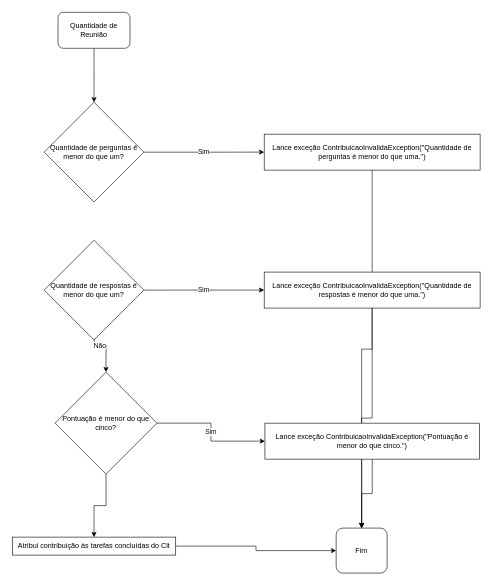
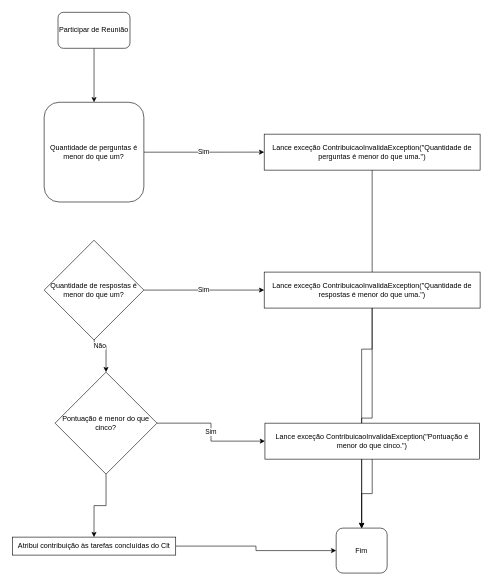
  <mxCell id="0" />
  <mxCell id="1" parent="0" />
  <mxCell id="2" value="" style="edgeStyle=orthogonalEdgeStyle;rounded=0;orthogonalLoop=1;jettySize=auto;html=1;" parent="1" source="3" target="6" edge="1"><mxGeometry relative="1" as="geometry" /></mxCell>
- <mxCell id="3" value="Quantidade de Reunião" style="rounded=1;whiteSpace=wrap;html=1;" parent="1" vertex="1"><mxGeometry x="96.25" width="120" height="60" as="geometry" y="20" /></mxCell>
+ <mxCell id="3" value="Participar de Reunião" style="rounded=1;whiteSpace=wrap;html=1;" parent="1" vertex="1"><mxGeometry x="96.25" width="120" height="60" as="geometry" y="20" /></mxCell>
  <mxCell id="4" value="Fim" style="rounded=1;whiteSpace=wrap;html=1;" parent="1" vertex="1"><mxGeometry x="560" y="880" width="85" height="75" as="geometry" /></mxCell>
  <mxCell id="5" value="Sim" style="edgeStyle=orthogonalEdgeStyle;rounded=0;orthogonalLoop=1;jettySize=auto;html=1;entryX=0;entryY=0.5;entryDx=0;entryDy=0;" parent="1" source="6" target="13" edge="1"><mxGeometry relative="1" as="geometry" /></mxCell>
- <mxCell id="6" value="Quantidade de perguntas é menor do que um?" style="rhombus;whiteSpace=wrap;html=1;" parent="1" vertex="1"><mxGeometry x="73.13" y="170" width="166.25" height="166.25" as="geometry" /></mxCell>
+ <mxCell id="6" value="Quantidade de perguntas é menor do que um?" style="whiteSpace=wrap;html=1;rounded=1;" parent="1" vertex="1"><mxGeometry x="73.13" y="170" width="166.25" height="166.25" as="geometry" /></mxCell>
  <mxCell id="7" value="Não" style="edgeStyle=orthogonalEdgeStyle;rounded=0;orthogonalLoop=1;jettySize=auto;html=1;entryX=0.5;entryY=0;entryDx=0;entryDy=0;" parent="1" target="11" edge="1"><mxGeometry relative="1" as="geometry"><mxPoint x="156.25" y="530" as="sourcePoint" /></mxGeometry></mxCell>
  <mxCell id="8" value="Sim" style="edgeStyle=orthogonalEdgeStyle;rounded=0;orthogonalLoop=1;jettySize=auto;html=1;entryX=0;entryY=0.5;entryDx=0;entryDy=0;exitX=1;exitY=0.5;exitDx=0;exitDy=0;" parent="1" source="20" target="15" edge="1"><mxGeometry relative="1" as="geometry"><mxPoint x="216.25" y="470" as="sourcePoint" /></mxGeometry></mxCell>
  <mxCell id="9" value="Sim" style="edgeStyle=orthogonalEdgeStyle;rounded=0;orthogonalLoop=1;jettySize=auto;html=1;entryX=0;entryY=0.5;entryDx=0;entryDy=0;" parent="1" source="11" target="17" edge="1"><mxGeometry relative="1" as="geometry" /></mxCell>
  <mxCell id="10" style="edgeStyle=orthogonalEdgeStyle;rounded=0;orthogonalLoop=1;jettySize=auto;html=1;entryX=0.5;entryY=0;entryDx=0;entryDy=0;" edge="1" parent="1" source="11" target="19"><mxGeometry relative="1" as="geometry" /></mxCell>
  <mxCell id="11" value="Pontuação é menor do que cinco?" style="rhombus;whiteSpace=wrap;html=1;" parent="1" vertex="1"><mxGeometry x="91.26" y="620" width="170" height="170" as="geometry" /></mxCell>
  <mxCell id="12" style="edgeStyle=orthogonalEdgeStyle;rounded=0;orthogonalLoop=1;jettySize=auto;html=1;entryX=0.5;entryY=0;entryDx=0;entryDy=0;" edge="1" parent="1" source="13" target="4"><mxGeometry relative="1" as="geometry" /></mxCell>
  <mxCell id="13" value="Lance exceção&amp;nbsp;ContribuicaoInvalidaException(&quot;Quantidade de perguntas é menor do que uma.&quot;)" style="rounded=0;whiteSpace=wrap;html=1;" parent="1" vertex="1"><mxGeometry x="440" y="223.12" width="360" height="60" as="geometry" /></mxCell>
  <mxCell id="14" style="edgeStyle=orthogonalEdgeStyle;rounded=0;orthogonalLoop=1;jettySize=auto;html=1;entryX=0.5;entryY=0;entryDx=0;entryDy=0;" edge="1" parent="1" source="15" target="4"><mxGeometry relative="1" as="geometry" /></mxCell>
  <mxCell id="15" value="Lance exceção&amp;nbsp;ContribuicaoInvalidaException(&quot;Quantidade de respostas é menor do que uma.&quot;)" style="rounded=0;whiteSpace=wrap;html=1;" parent="1" vertex="1"><mxGeometry x="440" y="453.12" width="360" height="60" as="geometry" /></mxCell>
  <mxCell id="16" style="edgeStyle=orthogonalEdgeStyle;rounded=0;orthogonalLoop=1;jettySize=auto;html=1;entryX=0.5;entryY=0;entryDx=0;entryDy=0;" edge="1" parent="1" source="17" target="4"><mxGeometry relative="1" as="geometry" /></mxCell>
  <mxCell id="17" value="Lance exceção&amp;nbsp;ContribuicaoInvalidaException(&quot;Pontuação é menor do que cinco.&lt;span style=&quot;background-color: initial;&quot;&gt;&quot;)&lt;/span&gt;" style="rounded=0;whiteSpace=wrap;html=1;" parent="1" vertex="1"><mxGeometry x="441.25" y="705" width="357.5" height="60" as="geometry" /></mxCell>
  <mxCell id="18" style="edgeStyle=orthogonalEdgeStyle;rounded=0;orthogonalLoop=1;jettySize=auto;html=1;entryX=0;entryY=0.5;entryDx=0;entryDy=0;" parent="1" source="19" target="4" edge="1"><mxGeometry relative="1" as="geometry" /></mxCell>
  <mxCell id="19" value="Atribui contribuição às tarefas concluídas do Clt" style="rounded=0;whiteSpace=wrap;html=1;" parent="1" vertex="1"><mxGeometry y="895" width="272.5" height="30" as="geometry" x="20" /></mxCell>
  <mxCell id="20" value="Quantidade de respostas é menor do que um?" style="rhombus;whiteSpace=wrap;html=1;" vertex="1" parent="1"><mxGeometry x="73.13" y="400" width="166.25" height="166.25" as="geometry" /></mxCell>
